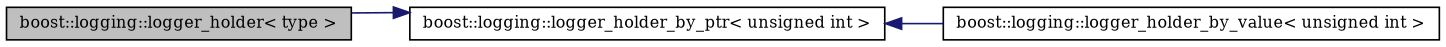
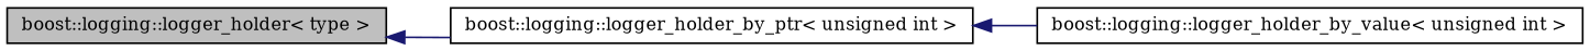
  digraph {
    fontname="DejaVu Serif"
    rankdir=LR
    node [color=black fillcolor=white fontname="DejaVu Serif" fontsize=10 shape=record style=filled]
    edge [color=midnightblue dir=back fontname="DejaVu Serif" fontsize=10 labelfontname="FreeSans.ttf" labelfontsize=10 style=solid]
    n1 [fillcolor=grey75 fontcolor=black height=0.2 label="boost::logging::logger_holder\< type \>" width=0.4]
    n2 [height=0.2 label="boost::logging::logger_holder_by_ptr\< unsigned int \>" width=0.4]
    n3 [height=0.2 label="boost::logging::logger_holder_by_value\< unsigned int \>" width=0.4]
-   n2 -> n1
+   n1 -> n2
    n2 -> n3
  }
